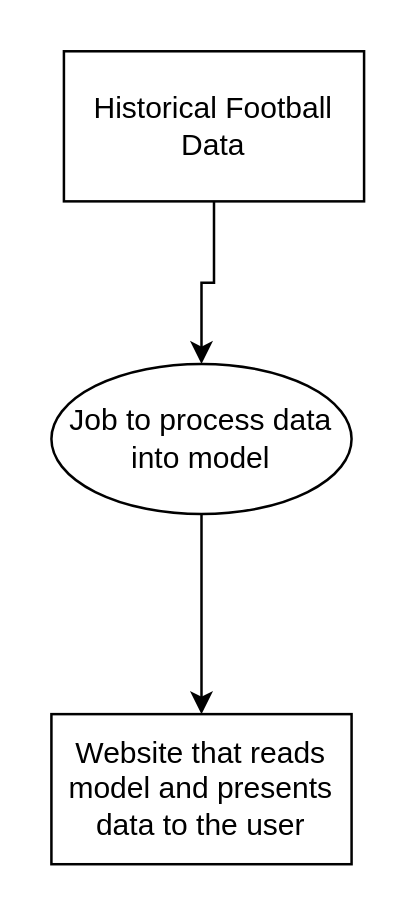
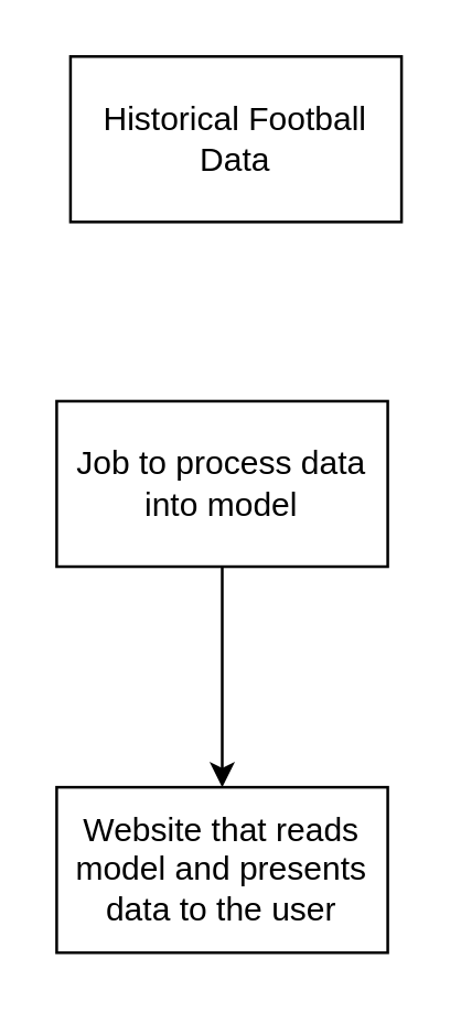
  <mxCell id="0" />
  <mxCell id="1" parent="0" />
- <mxCell id="2" value="" style="edgeStyle=orthogonalEdgeStyle;rounded=0;orthogonalLoop=1;jettySize=auto;html=1;" edge="1" parent="1" source="3" target="5"><mxGeometry relative="1" as="geometry" /></mxCell>
  <mxCell id="3" value="Historical Football Data" style="rounded=0;whiteSpace=wrap;html=1;" vertex="1" parent="1"><mxGeometry x="25" y="20" width="120" height="60" as="geometry" /></mxCell>
  <mxCell id="4" value="" style="edgeStyle=orthogonalEdgeStyle;rounded=0;orthogonalLoop=1;jettySize=auto;html=1;" edge="1" parent="1" source="5" target="6"><mxGeometry relative="1" as="geometry" /></mxCell>
- <mxCell id="5" value="Job to process data into model" style="ellipse;whiteSpace=wrap;html=1;" vertex="1" parent="1"><mxGeometry x="20" y="145" width="120" height="60" as="geometry" /></mxCell>
+ <mxCell id="5" value="Job to process data into model" style="rounded=0;whiteSpace=wrap;html=1;" vertex="1" parent="1"><mxGeometry x="20" y="145" width="120" height="60" as="geometry" /></mxCell>
  <mxCell id="6" value="Website that reads model and presents data to the user" style="rounded=0;whiteSpace=wrap;html=1;" vertex="1" parent="1"><mxGeometry x="20" y="285" width="120" height="60" as="geometry" /></mxCell>
